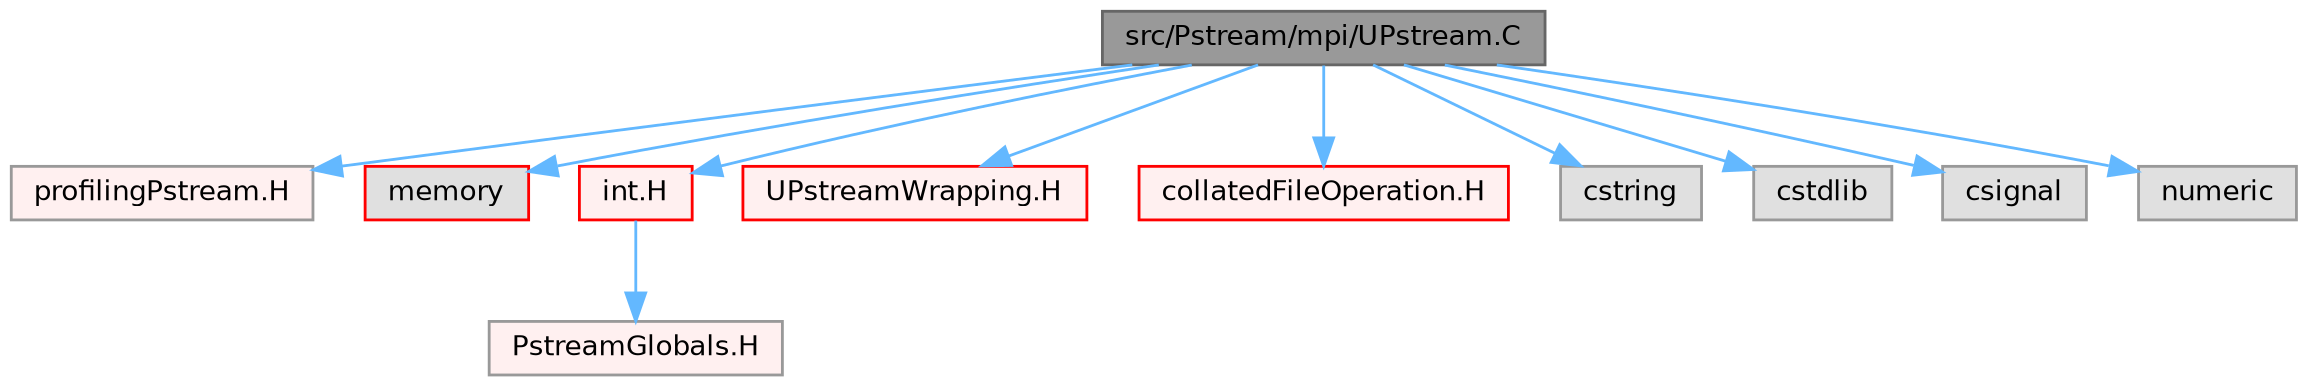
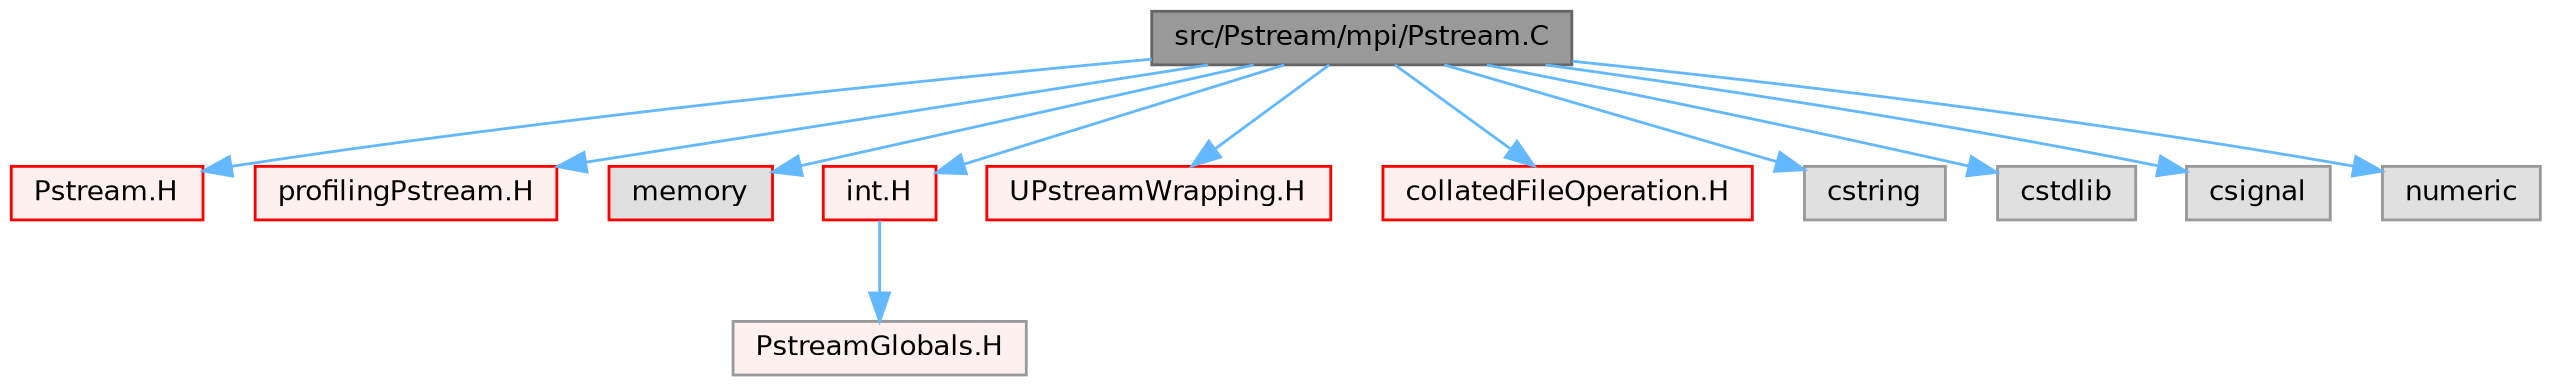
  digraph {
    node [color=red fillcolor="#FFF0F0" fontname=Helvetica fontsize=10 shape=box style=filled]
    edge [color=steelblue1 fontname=Helvetica fontsize=10 labelfontname=Helvetica labelfontsize=10 style=solid]
-   n1 [color=gray40 fillcolor=grey60 fontcolor=black height=0.2 label="src/Pstream/mpi/UPstream.C" width=0.4]
-   n3 [color=grey60 height=0.2 label="profilingPstream.H" width=0.4]
+   n1 [color=gray40 fillcolor=grey60 fontcolor=black height=0.2 label="src/Pstream/mpi/Pstream.C" width=0.4]
+   n2 [height=0.2 label="Pstream.H" width=0.4]
+   n3 [height=0.2 label="profilingPstream.H" width=0.4]
    n4 [fillcolor="#E0E0E0" height=0.2 label=memory width=0.4]
    n5 [height=0.2 label="int.H" width=0.4]
    n6 [height=0.2 label="UPstreamWrapping.H" width=0.4]
    n7 [height=0.2 label="collatedFileOperation.H" width=0.4]
    n8 [color=grey60 fillcolor="#E0E0E0" height=0.2 label=cstring width=0.4]
    n9 [color=grey60 fillcolor="#E0E0E0" height=0.2 label=cstdlib width=0.4]
    n10 [color=grey60 fillcolor="#E0E0E0" height=0.2 label=csignal width=0.4]
    n11 [color=grey60 fillcolor="#E0E0E0" height=0.2 label=numeric width=0.4]
    n12 [color=grey60 height=0.2 label="PstreamGlobals.H" width=0.4]
+   n1 -> n2
    n1 -> n3
    n1 -> n4
    n1 -> n5
    n1 -> n6
    n1 -> n7
    n1 -> n8
    n1 -> n9
    n1 -> n10
    n1 -> n11
    n5 -> n12
  }
